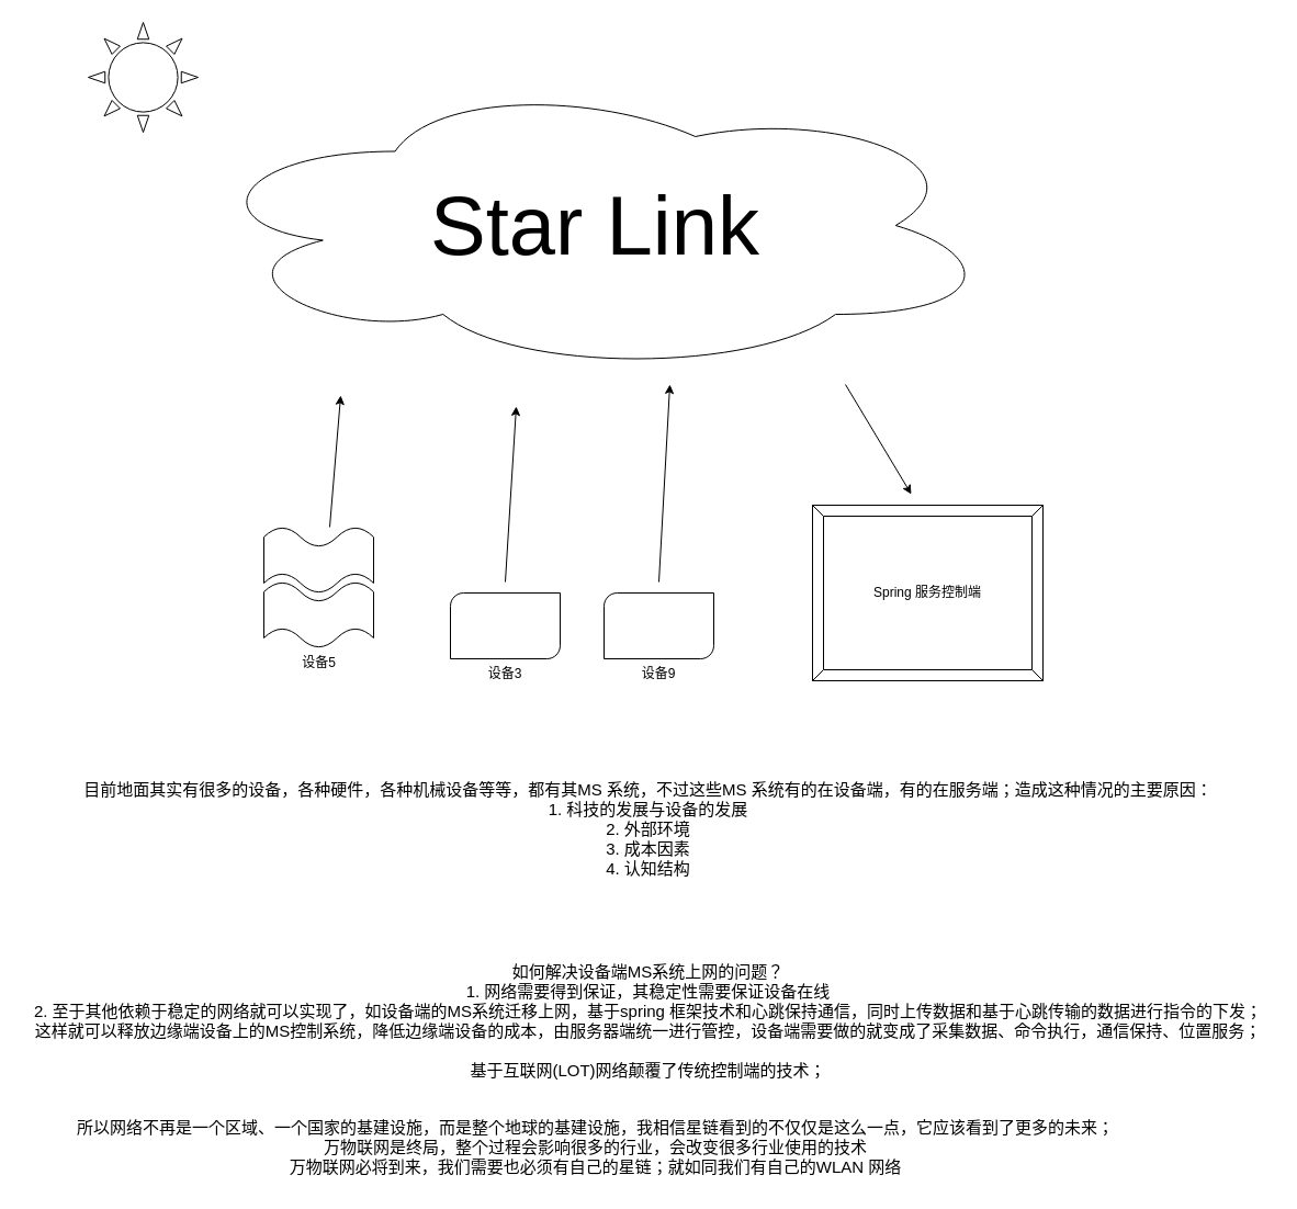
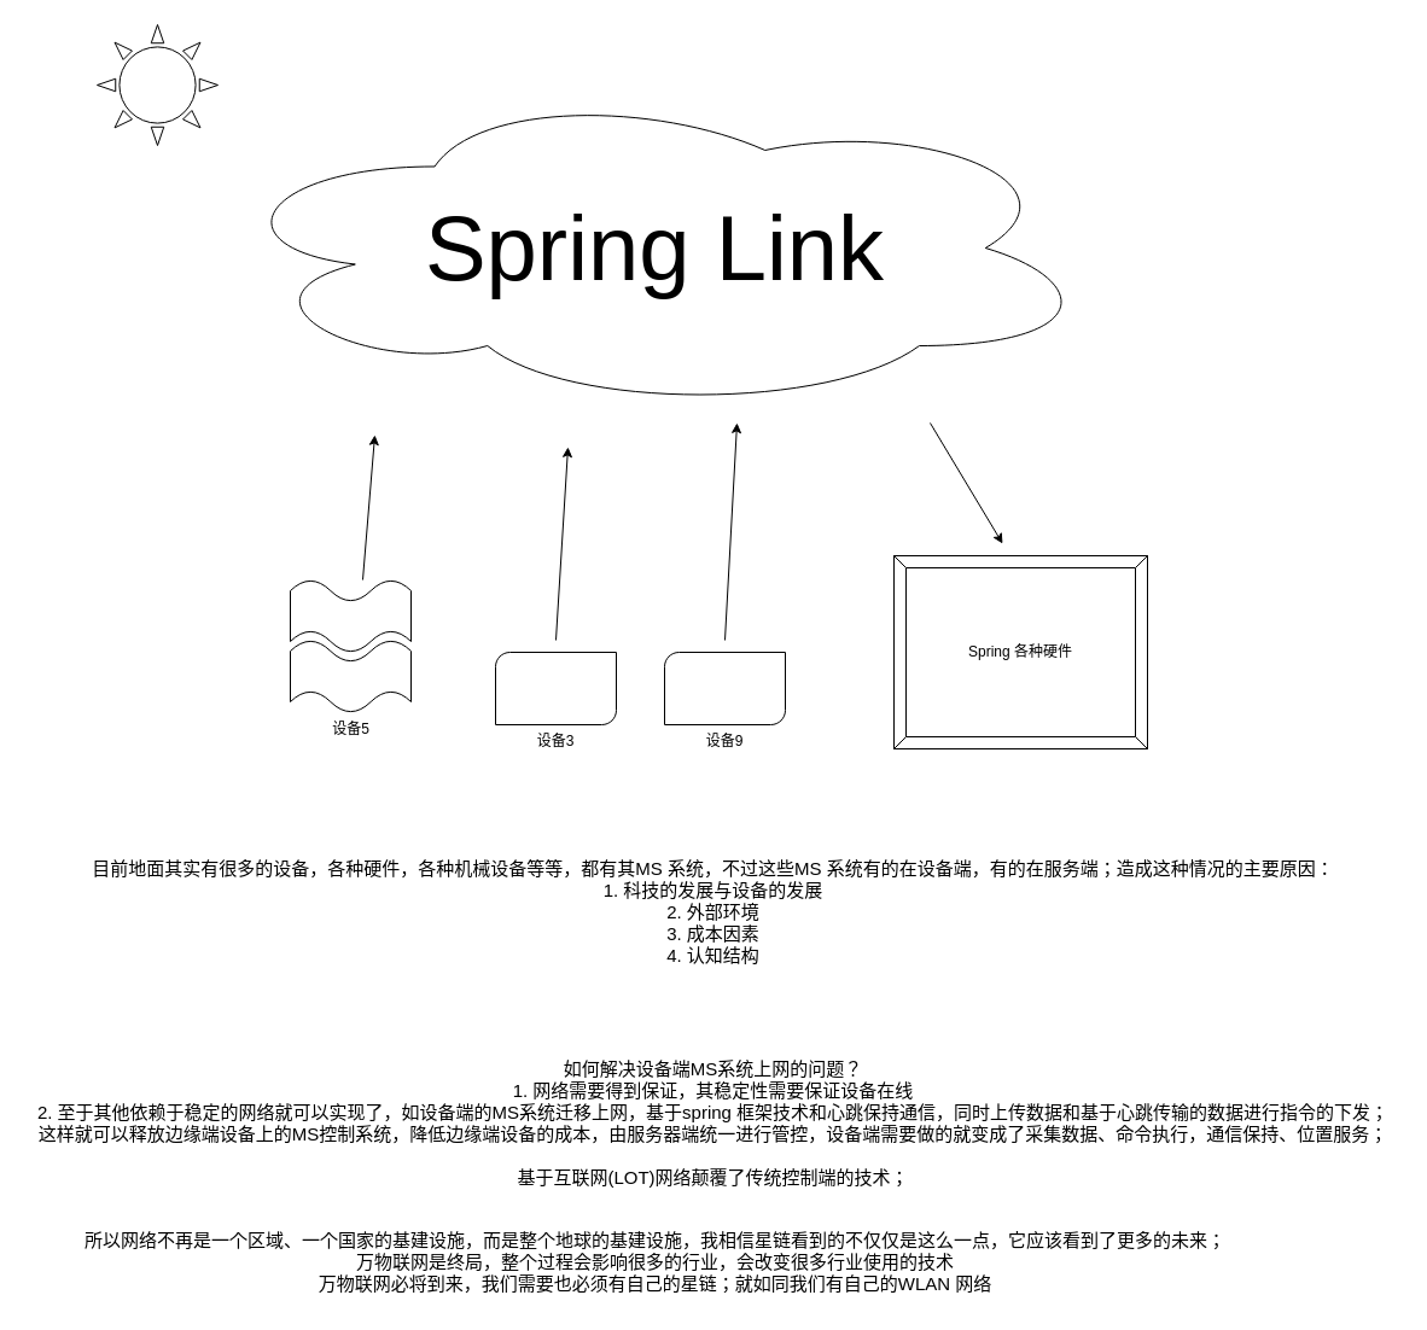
  <mxCell id="0" />
  <mxCell id="1" parent="0" />
- <mxCell id="2" value="&lt;font style=&quot;font-size: 76px;&quot;&gt;Star Link&lt;/font&gt;" style="ellipse;shape=cloud;whiteSpace=wrap;html=1;" vertex="1" parent="1"><mxGeometry x="177" y="70" width="730" height="270" as="geometry" /></mxCell>
+ <mxCell id="2" value="&lt;font style=&quot;font-size: 76px;&quot;&gt;Spring Link&lt;/font&gt;" style="ellipse;shape=cloud;whiteSpace=wrap;html=1;" vertex="1" parent="1"><mxGeometry x="177" y="70" width="730" height="270" as="geometry" /></mxCell>
  <mxCell id="3" value="设备2" style="verticalLabelPosition=bottom;verticalAlign=top;html=1;shape=mxgraph.basic.wave2;dy=0.3;" vertex="1" parent="1"><mxGeometry x="240" y="480" width="100" height="60" as="geometry" /></mxCell>
  <mxCell id="4" value="设备5" style="verticalLabelPosition=bottom;verticalAlign=top;html=1;shape=mxgraph.basic.wave2;dy=0.3;" vertex="1" parent="1"><mxGeometry x="240" y="530" width="100" height="60" as="geometry" /></mxCell>
  <mxCell id="5" value="设备3" style="verticalLabelPosition=bottom;verticalAlign=top;html=1;shape=mxgraph.basic.diag_round_rect;dx=6;whiteSpace=wrap;" vertex="1" parent="1"><mxGeometry x="410" y="540" width="100" height="60" as="geometry" /></mxCell>
  <mxCell id="6" value="设备9" style="verticalLabelPosition=bottom;verticalAlign=top;html=1;shape=mxgraph.basic.diag_round_rect;dx=6;whiteSpace=wrap;" vertex="1" parent="1"><mxGeometry x="550" y="540" width="100" height="60" as="geometry" /></mxCell>
  <mxCell id="7" value="" style="verticalLabelPosition=bottom;verticalAlign=top;html=1;shape=mxgraph.basic.sun" vertex="1" parent="1"><mxGeometry y="20" width="100" height="100" as="geometry" x="80" /></mxCell>
- <mxCell id="8" value="Spring 服务控制端" style="labelPosition=center;verticalLabelPosition=middle;align=center;html=1;shape=mxgraph.basic.button;dx=10;whiteSpace=wrap;" vertex="1" parent="1"><mxGeometry x="740" y="460" width="210" height="160" as="geometry" /></mxCell>
+ <mxCell id="8" value="Spring 各种硬件" style="labelPosition=center;verticalLabelPosition=middle;align=center;html=1;shape=mxgraph.basic.button;dx=10;whiteSpace=wrap;" vertex="1" parent="1"><mxGeometry x="740" y="460" width="210" height="160" as="geometry" /></mxCell>
  <mxCell id="9" value="" style="endArrow=classic;html=1;rounded=0;" edge="1" parent="1"><mxGeometry width="50" height="50" relative="1" as="geometry"><mxPoint x="300" y="480" as="sourcePoint" /><mxPoint x="310" y="360" as="targetPoint" /></mxGeometry></mxCell>
  <mxCell id="10" value="" style="endArrow=classic;html=1;rounded=0;" edge="1" parent="1"><mxGeometry width="50" height="50" relative="1" as="geometry"><mxPoint x="460" y="530" as="sourcePoint" /><mxPoint x="470" y="370" as="targetPoint" /></mxGeometry></mxCell>
  <mxCell id="11" value="" style="endArrow=classic;html=1;rounded=0;" edge="1" parent="1"><mxGeometry width="50" height="50" relative="1" as="geometry"><mxPoint x="600" y="530" as="sourcePoint" /><mxPoint x="610" y="350" as="targetPoint" /></mxGeometry></mxCell>
  <mxCell id="12" value="" style="endArrow=classic;html=1;rounded=0;" edge="1" parent="1"><mxGeometry width="50" height="50" relative="1" as="geometry"><mxPoint x="770" y="350" as="sourcePoint" /><mxPoint x="830" y="450" as="targetPoint" /></mxGeometry></mxCell>
  <mxCell id="13" value="目前地面其实有很多的设备，各种硬件，各种机械设备等等，都有其MS 系统，不过这些MS 系统有的在设备端，有的在服务端；造成这种情况的主要原因：&lt;div style=&quot;font-size: 15px;&quot;&gt;1. 科技的发展与设备的发展&lt;br style=&quot;font-size: 15px;&quot;&gt;2. 外部环境&lt;br style=&quot;font-size: 15px;&quot;&gt;3. 成本因素&lt;br style=&quot;font-size: 15px;&quot;&gt;4. 认知结构&lt;/div&gt;" style="text;html=1;align=center;verticalAlign=middle;resizable=0;points=[];autosize=1;strokeColor=none;fillColor=none;fontSize=15;" vertex="1" parent="1"><mxGeometry x="65" y="705" width="1050" height="100" as="geometry" /></mxCell>
  <mxCell id="14" value="如何解决设备端MS系统上网的问题？&lt;br style=&quot;font-size: 15px;&quot;&gt;1. 网络需要得到保证，其稳定性需要保证设备在线&lt;br style=&quot;font-size: 15px;&quot;&gt;2. 至于其他依赖于稳定的网络就可以实现了，如设备端的MS系统迁移上网，基于spring 框架技术和心跳保持通信，同时上传数据和基于心跳传输的数据进行指令的下发；&lt;br style=&quot;font-size: 15px;&quot;&gt;这样就可以释放边缘端设备上的MS控制系统，降低边缘端设备的成本，由服务器端统一进行管控，设备端需要做的就变成了采集数据、命令执行，通信保持、位置服务；&lt;br style=&quot;font-size: 15px;&quot;&gt;&lt;br style=&quot;font-size: 15px;&quot;&gt;基于互联网(LOT)网络颠覆了传统控制端的技术；" style="text;html=1;align=center;verticalAlign=middle;resizable=0;points=[];autosize=1;strokeColor=none;fillColor=none;fontSize=15;" vertex="1" parent="1"><mxGeometry x="20" y="870" width="1140" height="120" as="geometry" /></mxCell>
  <mxCell id="15" value="所以网络不再是一个区域、一个国家的基建设施，而是整个地球的基建设施，我相信星链看到的不仅仅是这么一点，它应该看到了更多的未来；&lt;br style=&quot;font-size: 15px;&quot;&gt;万物联网是终局，整个过程会影响很多的行业，会改变很多行业使用的技术&lt;br style=&quot;font-size: 15px;&quot;&gt;万物联网必将到来，我们需要也必须有自己的星链；就如同我们有自己的WLAN 网络" style="text;html=1;align=center;verticalAlign=middle;resizable=0;points=[];autosize=1;strokeColor=none;fillColor=none;fontSize=15;" vertex="1" parent="1"><mxGeometry x="57" y="1010" width="970" height="70" as="geometry" /></mxCell>
